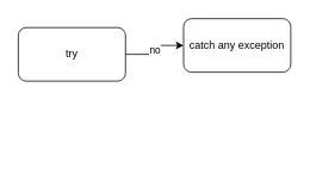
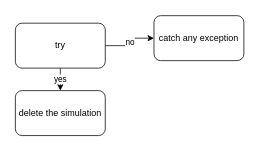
  <mxCell id="0" />
  <mxCell id="1" parent="0" />
+ <mxCell id="2" value="yes" style="edgeStyle=orthogonalEdgeStyle;rounded=0;orthogonalLoop=1;jettySize=auto;html=1;" edge="1" parent="1" source="4" target="5"><mxGeometry relative="1" as="geometry" /></mxCell>
  <mxCell id="3" value="no" style="edgeStyle=orthogonalEdgeStyle;rounded=0;orthogonalLoop=1;jettySize=auto;html=1;" edge="1" parent="1" source="4" target="6"><mxGeometry relative="1" as="geometry" /></mxCell>
  <mxCell id="4" value="try" style="rounded=1;whiteSpace=wrap;html=1;" vertex="1" parent="1"><mxGeometry x="20" y="30" width="120" height="60" as="geometry" /></mxCell>
+ <mxCell id="5" value="delete the simulation" style="rounded=1;whiteSpace=wrap;html=1;" vertex="1" parent="1"><mxGeometry x="20" y="120" width="120" height="60" as="geometry" /></mxCell>
  <mxCell id="6" value="catch any exception" style="whiteSpace=wrap;html=1;rounded=1;" vertex="1" parent="1"><mxGeometry x="205" y="20" width="120" height="60" as="geometry" /></mxCell>
